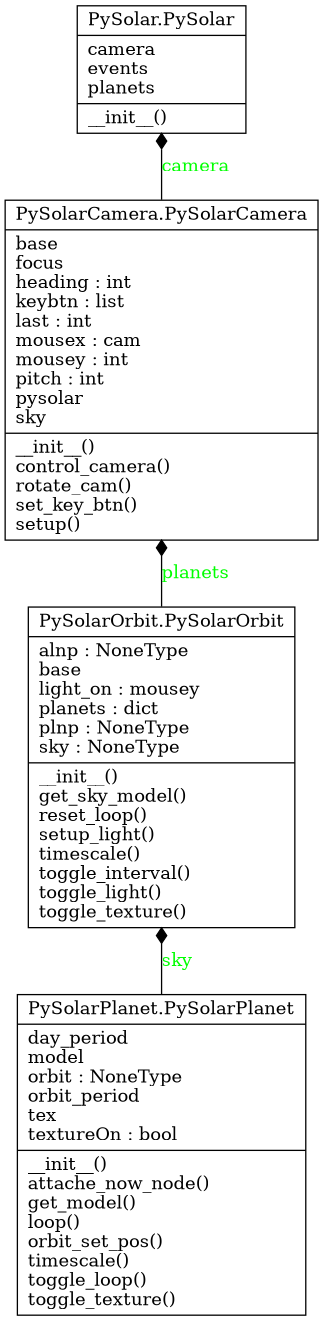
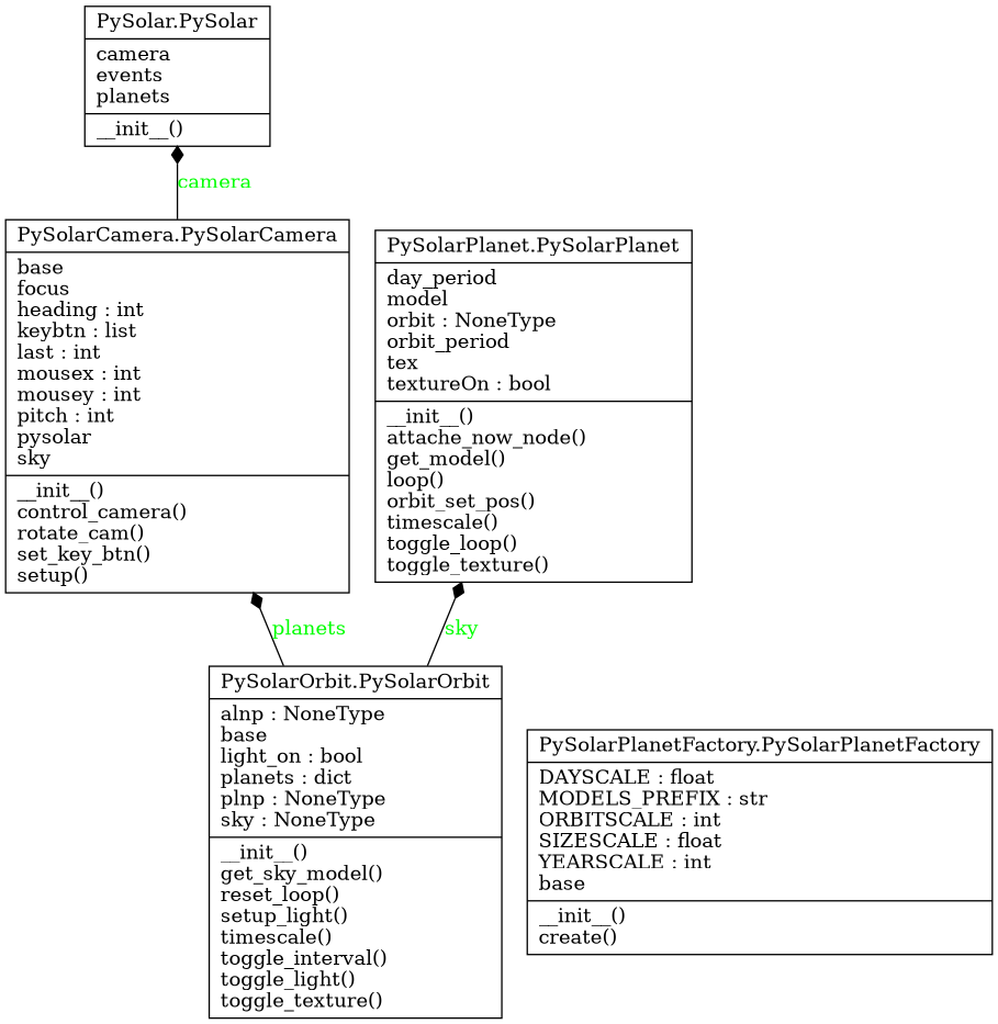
  digraph {
    rankdir=BT
    node [shape=record]
    edge [arrowhead=diamond arrowtail=none fontcolor=green style=solid]
    n1 [label="{PySolar.PySolar|camera\levents\lplanets\l|__init__()\l}"]
-   n2 [label="{PySolarCamera.PySolarCamera|base\lfocus\lheading : int\lkeybtn : list\llast : int\lmousex : cam\lmousey : int\lpitch : int\lpysolar\lsky\l|__init__()\lcontrol_camera()\lrotate_cam()\lset_key_btn()\lsetup()\l}"]
-   n3 [label="{PySolarOrbit.PySolarOrbit|alnp : NoneType\lbase\llight_on : mousey\lplanets : dict\lplnp : NoneType\lsky : NoneType\l|__init__()\lget_sky_model()\lreset_loop()\lsetup_light()\ltimescale()\ltoggle_interval()\ltoggle_light()\ltoggle_texture()\l}"]
+   n2 [label="{PySolarCamera.PySolarCamera|base\lfocus\lheading : int\lkeybtn : list\llast : int\lmousex : int\lmousey : int\lpitch : int\lpysolar\lsky\l|__init__()\lcontrol_camera()\lrotate_cam()\lset_key_btn()\lsetup()\l}"]
+   n3 [label="{PySolarOrbit.PySolarOrbit|alnp : NoneType\lbase\llight_on : bool\lplanets : dict\lplnp : NoneType\lsky : NoneType\l|__init__()\lget_sky_model()\lreset_loop()\lsetup_light()\ltimescale()\ltoggle_interval()\ltoggle_light()\ltoggle_texture()\l}"]
    n4 [label="{PySolarPlanet.PySolarPlanet|day_period\lmodel\lorbit : NoneType\lorbit_period\ltex\ltextureOn : bool\l|__init__()\lattache_now_node()\lget_model()\lloop()\lorbit_set_pos()\ltimescale()\ltoggle_loop()\ltoggle_texture()\l}"]
+   n5 [label="{PySolarPlanetFactory.PySolarPlanetFactory|DAYSCALE : float\lMODELS_PREFIX : str\lORBITSCALE : int\lSIZESCALE : float\lYEARSCALE : int\lbase\l|__init__()\lcreate()\l}"]
    n2 -> n1 [label=camera]
    n3 -> n2 [label=planets]
-   n4 -> n3 [label=sky]
+   n3 -> n4 [label=sky]
  }
